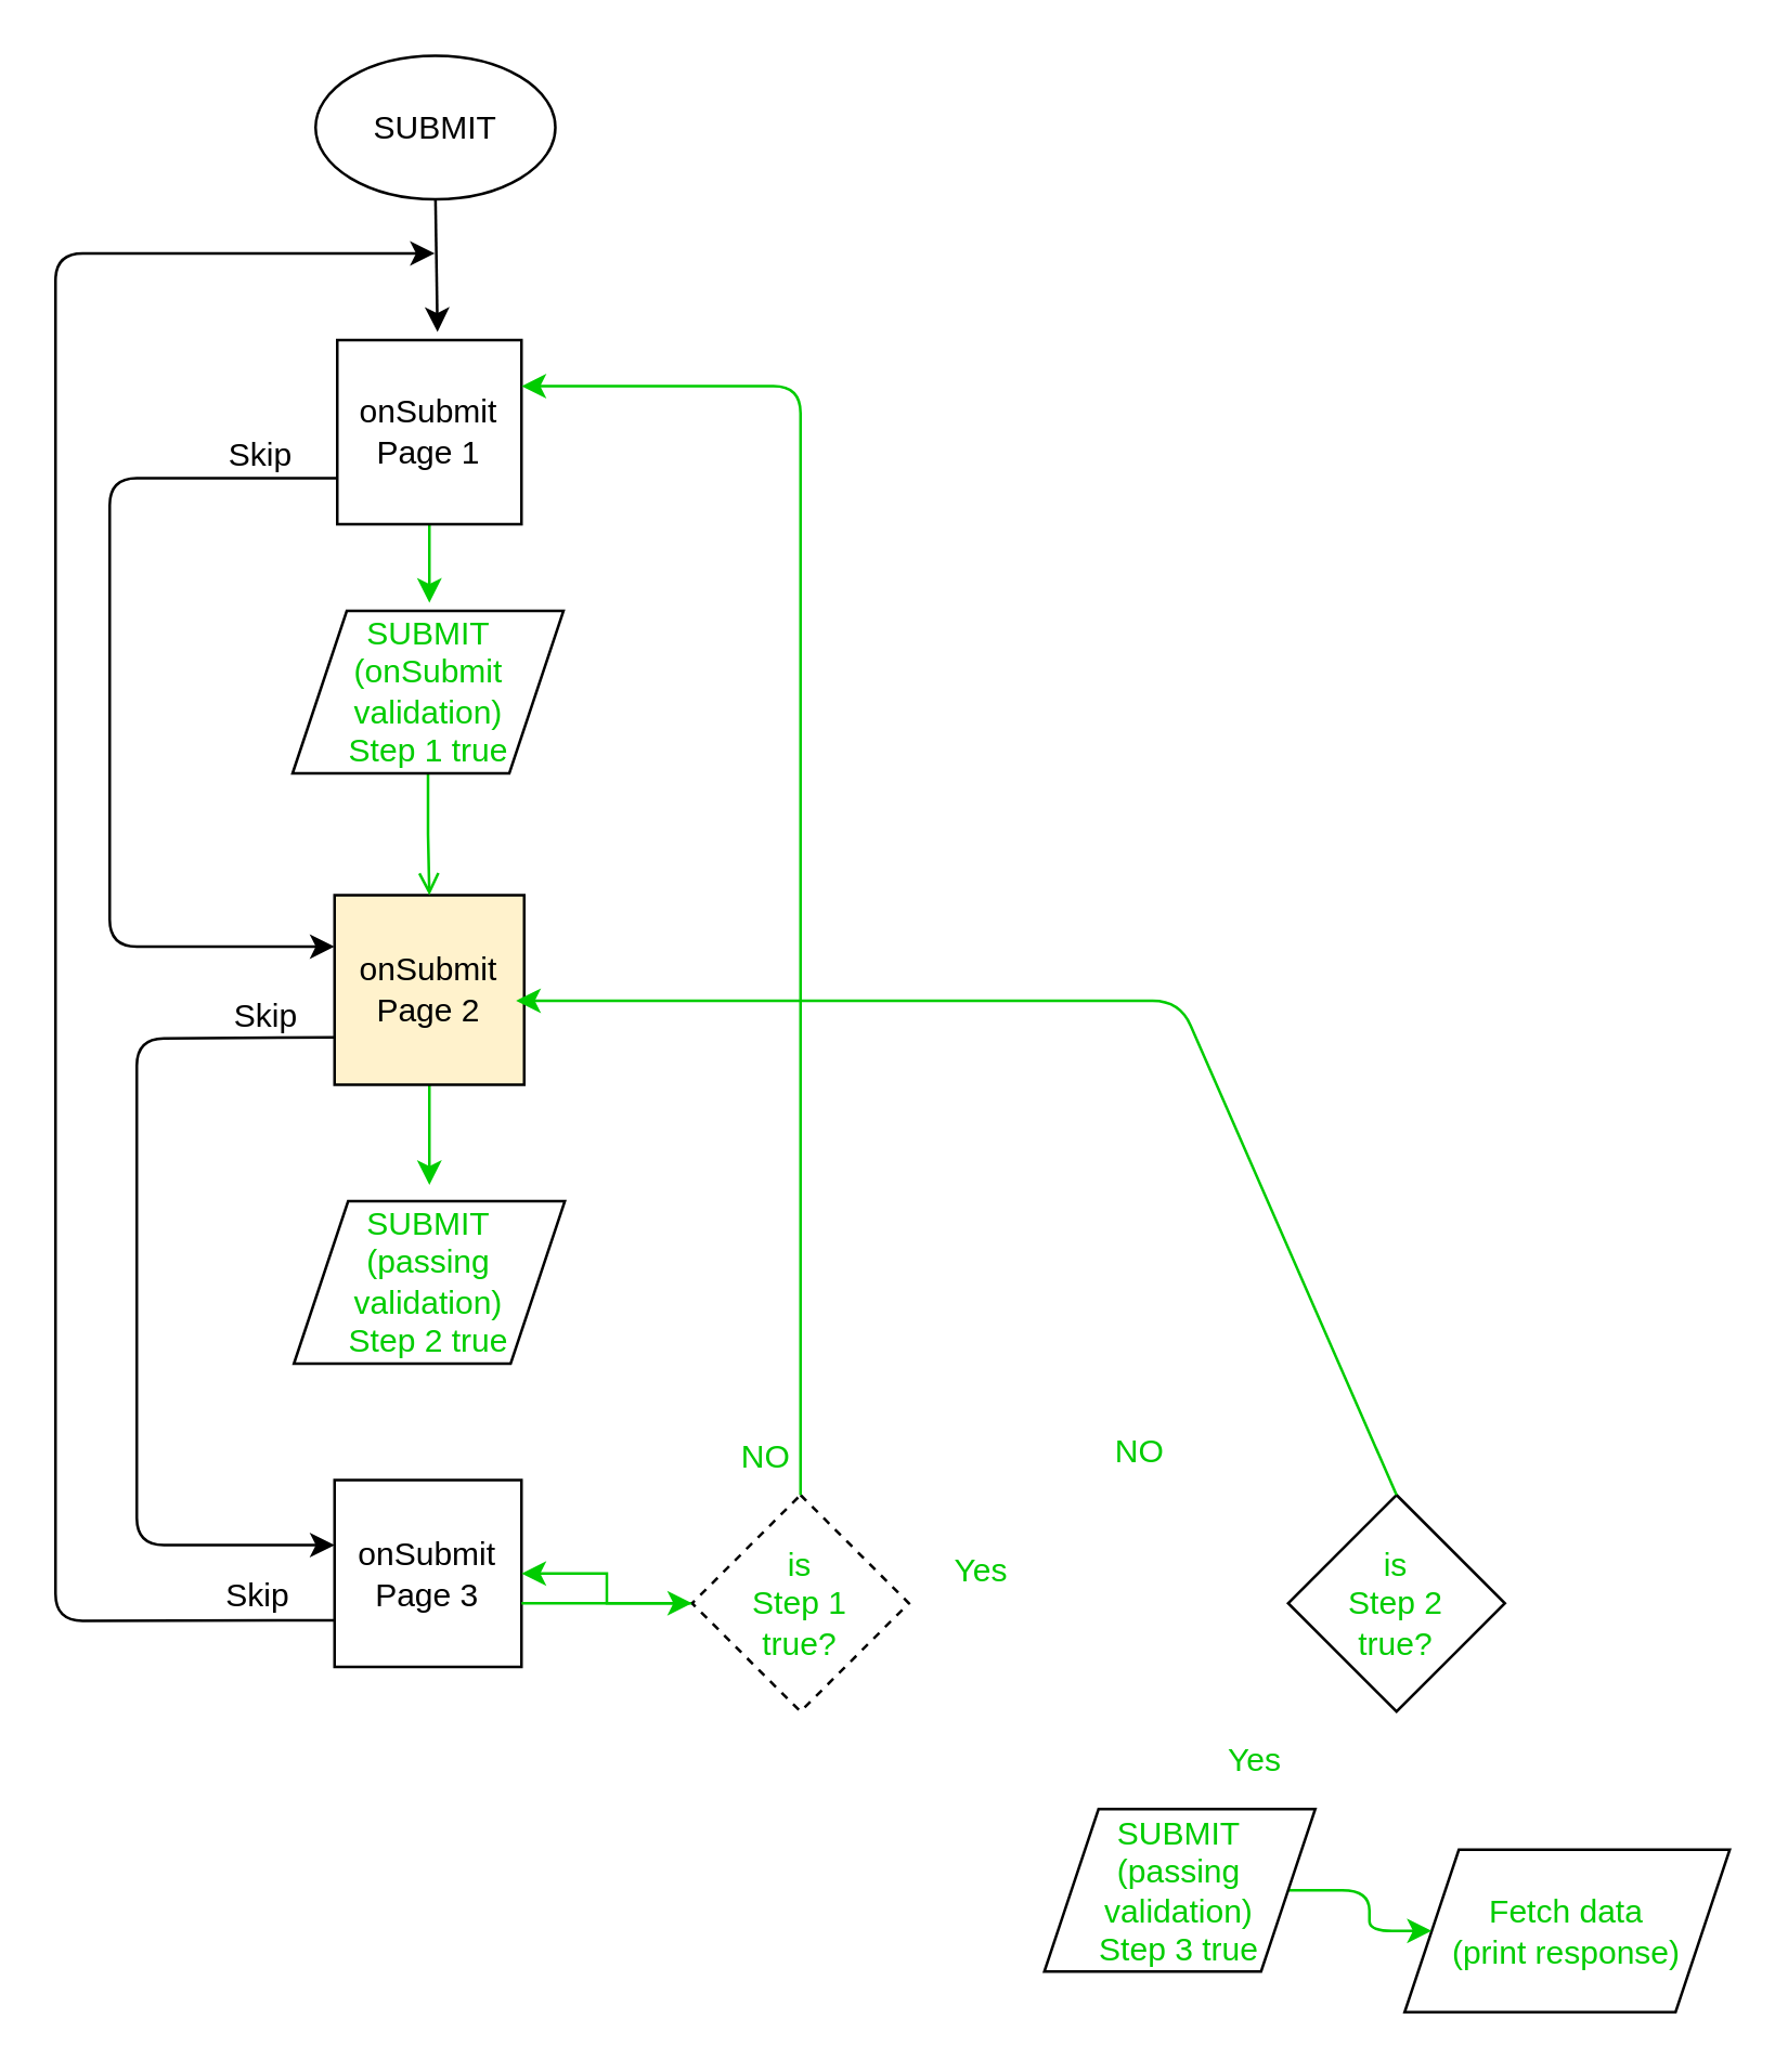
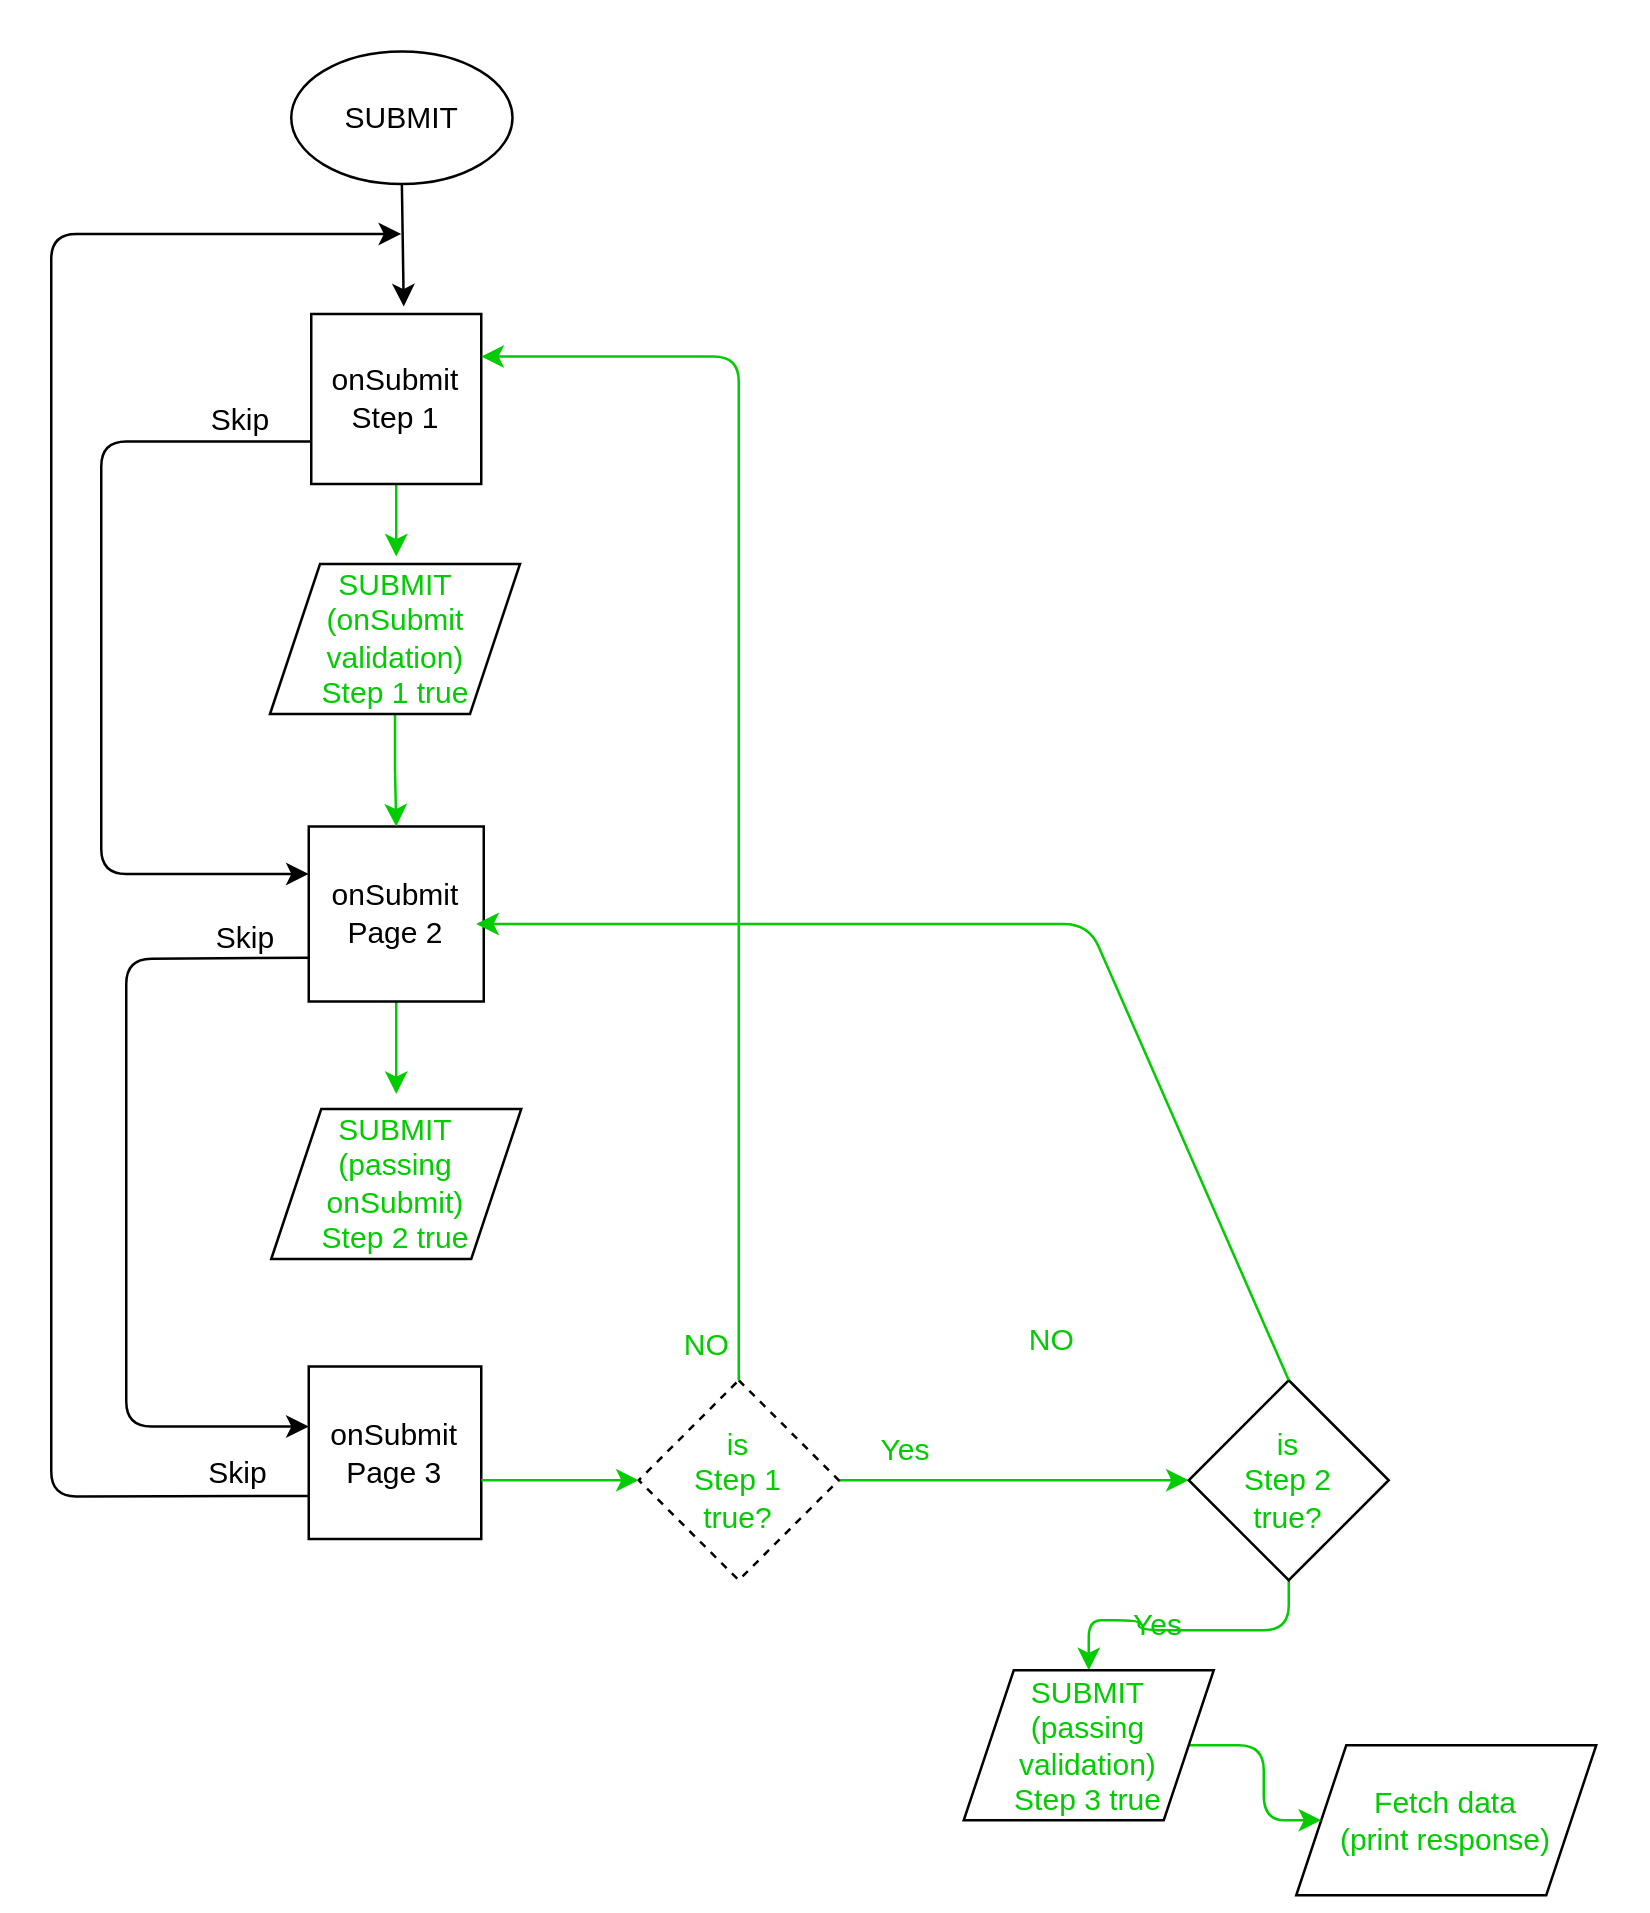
  <mxCell id="0" />
  <mxCell id="1" parent="0" />
  <mxCell id="2" value="" style="endArrow=classic;html=1;entryX=0;entryY=0.271;entryDx=0;entryDy=0;entryPerimeter=0;exitX=0;exitY=0.75;exitDx=0;exitDy=0;" parent="1" source="9" target="11" edge="1"><mxGeometry width="50" height="50" relative="1" as="geometry"><mxPoint x="105" y="200" as="sourcePoint" /><mxPoint x="102" y="407" as="targetPoint" /><Array as="points"><mxPoint x="40" y="176" /><mxPoint x="40" y="349" /></Array></mxGeometry></mxCell>
  <mxCell id="3" value="Skip" style="text;html=1;strokeColor=none;fillColor=none;align=center;verticalAlign=middle;whiteSpace=wrap;rounded=0;" parent="1" vertex="1"><mxGeometry x="76" y="158" width="40" height="20" as="geometry" /></mxCell>
  <mxCell id="4" value="" style="endArrow=classic;html=1;exitX=0;exitY=0.75;exitDx=0;exitDy=0;" parent="1" source="12" edge="1"><mxGeometry width="50" height="50" relative="1" as="geometry"><mxPoint x="170" y="673" as="sourcePoint" /><mxPoint x="160" y="93" as="targetPoint" /><Array as="points"><mxPoint x="20" y="598" /><mxPoint x="20" y="93" /></Array></mxGeometry></mxCell>
  <mxCell id="5" value="Skip" style="text;html=1;strokeColor=none;fillColor=none;align=center;verticalAlign=middle;whiteSpace=wrap;rounded=0;" parent="1" vertex="1"><mxGeometry x="75" y="579" width="40" height="20" as="geometry" /></mxCell>
  <mxCell id="6" value="SUBMIT" style="ellipse;whiteSpace=wrap;html=1;" parent="1" vertex="1"><mxGeometry x="116" y="20" width="88.5" height="53" as="geometry" /></mxCell>
  <mxCell id="7" value="" style="endArrow=classic;html=1;exitX=0.5;exitY=1;exitDx=0;exitDy=0;entryX=0.5;entryY=0;entryDx=0;entryDy=0;" parent="1" source="6" edge="1"><mxGeometry width="50" height="50" relative="1" as="geometry"><mxPoint x="351" y="440" as="sourcePoint" /><mxPoint x="161" y="122" as="targetPoint" /></mxGeometry></mxCell>
  <mxCell id="8" value="" style="edgeStyle=orthogonalEdgeStyle;rounded=0;orthogonalLoop=1;jettySize=auto;html=1;fontColor=#00CC00;strokeColor=#00CC00;" parent="1" source="9" edge="1"><mxGeometry relative="1" as="geometry"><mxPoint x="158" y="222" as="targetPoint" /></mxGeometry></mxCell>
- <mxCell id="9" value="onSubmit&lt;br&gt;Page 1" style="whiteSpace=wrap;html=1;aspect=fixed;" parent="1" vertex="1"><mxGeometry x="124" y="125" width="68" height="68" as="geometry" /></mxCell>
+ <mxCell id="9" value="onSubmit&lt;br&gt;Step 1" style="whiteSpace=wrap;html=1;aspect=fixed;" parent="1" vertex="1"><mxGeometry x="124" y="125" width="68" height="68" as="geometry" /></mxCell>
  <mxCell id="10" value="" style="edgeStyle=orthogonalEdgeStyle;rounded=0;orthogonalLoop=1;jettySize=auto;html=1;fontColor=#00CC00;strokeColor=#00CC00;" parent="1" source="11" edge="1"><mxGeometry relative="1" as="geometry"><mxPoint x="158" y="437" as="targetPoint" /></mxGeometry></mxCell>
- <mxCell id="11" value="onSubmit&lt;br&gt;Page 2" style="whiteSpace=wrap;html=1;aspect=fixed;fillColor=#fff2cc;" parent="1" vertex="1"><mxGeometry x="123" y="330" width="70" height="70" as="geometry" /></mxCell>
+ <mxCell id="11" value="onSubmit&lt;br&gt;Page 2" style="whiteSpace=wrap;html=1;aspect=fixed;" parent="1" vertex="1"><mxGeometry x="123" y="330" width="70" height="70" as="geometry" /></mxCell>
  <mxCell id="12" value="onSubmit&lt;br&gt;Page 3" style="whiteSpace=wrap;html=1;aspect=fixed;" parent="1" vertex="1"><mxGeometry x="123" y="546" width="69" height="69" as="geometry" /></mxCell>
  <mxCell id="13" value="" style="endArrow=classic;html=1;fontColor=#00CC00;exitX=0;exitY=0.75;exitDx=0;exitDy=0;entryX=0;entryY=0.348;entryDx=0;entryDy=0;entryPerimeter=0;" parent="1" source="11" target="12" edge="1"><mxGeometry width="50" height="50" relative="1" as="geometry"><mxPoint x="360" y="440" as="sourcePoint" /><mxPoint x="410" y="390" as="targetPoint" /><Array as="points"><mxPoint x="50" y="383" /><mxPoint x="50" y="570" /></Array></mxGeometry></mxCell>
  <mxCell id="14" value="Skip" style="text;html=1;strokeColor=none;fillColor=none;align=center;verticalAlign=middle;whiteSpace=wrap;rounded=0;" parent="1" vertex="1"><mxGeometry x="78" y="365" width="40" height="20" as="geometry" /></mxCell>
- <mxCell id="15" value="Fetch data&lt;br&gt;(print response)" style="shape=parallelogram;perimeter=parallelogramPerimeter;whiteSpace=wrap;html=1;fixedSize=1;fontColor=#00CC00;" parent="1" vertex="1"><mxGeometry x="518" y="682.5" width="120" height="60" as="geometry" /></mxCell>
- <mxCell id="16" value="" style="edgeStyle=orthogonalEdgeStyle;rounded=0;orthogonalLoop=1;jettySize=auto;html=1;fontColor=#00CC00;strokeColor=#00CC00;exitX=0.5;exitY=1;exitDx=0;exitDy=0;endArrow=open;" parent="1" source="28" target="11" edge="1"><mxGeometry relative="1" as="geometry"><mxPoint x="158" y="302" as="sourcePoint" /></mxGeometry></mxCell>
- <mxCell id="17" value="" style="edgeStyle=orthogonalEdgeStyle;rounded=0;orthogonalLoop=1;jettySize=auto;html=1;fontColor=#00CC00;strokeColor=#00CC00;" parent="1" source="18" target="12" edge="1"><mxGeometry relative="1" as="geometry" /></mxCell>
+ <mxCell id="15" value="Fetch data&lt;br&gt;(print response)" style="shape=parallelogram;perimeter=parallelogramPerimeter;whiteSpace=wrap;html=1;fixedSize=1;fontColor=#00CC00;" parent="1" vertex="1"><mxGeometry x="518" y="697.5" width="120" height="60" as="geometry" /></mxCell>
+ <mxCell id="16" value="" style="edgeStyle=orthogonalEdgeStyle;rounded=0;orthogonalLoop=1;jettySize=auto;html=1;fontColor=#00CC00;strokeColor=#00CC00;exitX=0.5;exitY=1;exitDx=0;exitDy=0;" parent="1" source="28" target="11" edge="1"><mxGeometry relative="1" as="geometry"><mxPoint x="158" y="302" as="sourcePoint" /></mxGeometry></mxCell>
+ <mxCell id="17" value="" style="edgeStyle=orthogonalEdgeStyle;rounded=0;orthogonalLoop=1;jettySize=auto;html=1;fontColor=#00CC00;strokeColor=#00CC00;" parent="1" source="18" target="23" edge="1"><mxGeometry relative="1" as="geometry" /></mxCell>
  <mxCell id="18" value="&lt;span&gt;is &lt;br&gt;Step 1&lt;br&gt;true?&lt;/span&gt;" style="rhombus;whiteSpace=wrap;html=1;fontColor=#00CC00;dashed=1;" parent="1" vertex="1"><mxGeometry x="255" y="551.5" width="80" height="80" as="geometry" /></mxCell>
  <mxCell id="19" value="" style="endArrow=classic;html=1;fontColor=#00CC00;strokeColor=#00CC00;exitX=1;exitY=0.5;exitDx=0;exitDy=0;entryX=0;entryY=0.5;entryDx=0;entryDy=0;" parent="1" target="18" edge="1"><mxGeometry width="50" height="50" relative="1" as="geometry"><mxPoint x="192" y="591.5" as="sourcePoint" /><mxPoint x="410" y="327" as="targetPoint" /></mxGeometry></mxCell>
  <mxCell id="20" value="" style="endArrow=classic;html=1;fontColor=#00CC00;strokeColor=#00CC00;exitX=0.5;exitY=0;exitDx=0;exitDy=0;entryX=1;entryY=0.25;entryDx=0;entryDy=0;" parent="1" source="18" target="9" edge="1"><mxGeometry width="50" height="50" relative="1" as="geometry"><mxPoint x="360" y="453" as="sourcePoint" /><mxPoint x="410" y="403" as="targetPoint" /><Array as="points"><mxPoint x="295" y="142" /></Array></mxGeometry></mxCell>
  <mxCell id="21" value="NO" style="text;html=1;align=center;verticalAlign=middle;whiteSpace=wrap;rounded=0;fontColor=#00CC00;" parent="1" vertex="1"><mxGeometry x="249.5" y="527.5" width="64.5" height="20" as="geometry" /></mxCell>
+ <mxCell id="22" value="" style="edgeStyle=orthogonalEdgeStyle;rounded=1;orthogonalLoop=1;jettySize=auto;html=1;strokeColor=#00CC00;fontColor=#00CC00;" edge="1" parent="1" source="23" target="31"><mxGeometry relative="1" as="geometry" /></mxCell>
  <mxCell id="23" value="&lt;span&gt;is &lt;br&gt;Step 2&lt;br&gt;true?&lt;/span&gt;" style="rhombus;whiteSpace=wrap;html=1;fontColor=#00CC00;" parent="1" vertex="1"><mxGeometry x="475" y="551.5" width="80" height="80" as="geometry" /></mxCell>
  <mxCell id="24" value="Yes" style="text;html=1;align=center;verticalAlign=middle;whiteSpace=wrap;rounded=0;fontColor=#00CC00;" parent="1" vertex="1"><mxGeometry x="335" y="570" width="53.5" height="20" as="geometry" /></mxCell>
  <mxCell id="25" value="" style="endArrow=classic;html=1;fontColor=#00CC00;strokeColor=#00CC00;exitX=0.5;exitY=0;exitDx=0;exitDy=0;entryX=0.957;entryY=0.557;entryDx=0;entryDy=0;entryPerimeter=0;" parent="1" source="23" target="11" edge="1"><mxGeometry width="50" height="50" relative="1" as="geometry"><mxPoint x="360" y="409" as="sourcePoint" /><mxPoint x="410" y="359" as="targetPoint" /><Array as="points"><mxPoint x="435" y="369" /></Array></mxGeometry></mxCell>
  <mxCell id="26" value="NO" style="text;html=1;align=center;verticalAlign=middle;whiteSpace=wrap;rounded=0;fontColor=#00CC00;" parent="1" vertex="1"><mxGeometry x="388" y="526" width="64.5" height="20" as="geometry" /></mxCell>
  <mxCell id="27" value="Yes" style="text;html=1;align=center;verticalAlign=middle;whiteSpace=wrap;rounded=0;fontColor=#00CC00;" parent="1" vertex="1"><mxGeometry x="435.5" y="640" width="53.5" height="20" as="geometry" /></mxCell>
  <mxCell id="28" value="&lt;div style=&quot;color: rgb(0 , 204 , 0)&quot;&gt;SUBMIT&lt;/div&gt;&lt;span style=&quot;color: rgb(0 , 204 , 0)&quot;&gt;(onSubmit validation)&lt;/span&gt;&lt;br style=&quot;color: rgb(0 , 204 , 0)&quot;&gt;&lt;div style=&quot;color: rgb(0 , 204 , 0)&quot;&gt;Step 1 true&lt;/div&gt;" style="shape=parallelogram;perimeter=parallelogramPerimeter;whiteSpace=wrap;html=1;fixedSize=1;" parent="1" vertex="1"><mxGeometry x="107.5" y="225" width="100" height="60" as="geometry" /></mxCell>
- <mxCell id="29" value="&lt;div style=&quot;color: rgb(0 , 204 , 0)&quot;&gt;SUBMIT&lt;/div&gt;&lt;span style=&quot;color: rgb(0 , 204 , 0)&quot;&gt;(passing validation)&lt;/span&gt;&lt;br style=&quot;color: rgb(0 , 204 , 0)&quot;&gt;&lt;div style=&quot;color: rgb(0 , 204 , 0)&quot;&gt;Step 2 true&lt;/div&gt;" style="shape=parallelogram;perimeter=parallelogramPerimeter;whiteSpace=wrap;html=1;fixedSize=1;" parent="1" vertex="1"><mxGeometry x="108" y="443" width="100" height="60" as="geometry" /></mxCell>
+ <mxCell id="29" value="&lt;div style=&quot;color: rgb(0 , 204 , 0)&quot;&gt;SUBMIT&lt;/div&gt;&lt;span style=&quot;color: rgb(0 , 204 , 0)&quot;&gt;(passing onSubmit)&lt;/span&gt;&lt;br style=&quot;color: rgb(0 , 204 , 0)&quot;&gt;&lt;div style=&quot;color: rgb(0 , 204 , 0)&quot;&gt;Step 2 true&lt;/div&gt;" style="shape=parallelogram;perimeter=parallelogramPerimeter;whiteSpace=wrap;html=1;fixedSize=1;" parent="1" vertex="1"><mxGeometry x="108" y="443" width="100" height="60" as="geometry" /></mxCell>
  <mxCell id="30" value="" style="edgeStyle=orthogonalEdgeStyle;rounded=1;orthogonalLoop=1;jettySize=auto;html=1;fontColor=#00CC00;strokeColor=#00CC00;" edge="1" parent="1" source="31" target="15"><mxGeometry relative="1" as="geometry" /></mxCell>
  <mxCell id="31" value="&lt;div style=&quot;color: rgb(0 , 204 , 0)&quot;&gt;SUBMIT&lt;/div&gt;&lt;span style=&quot;color: rgb(0 , 204 , 0)&quot;&gt;(passing validation)&lt;/span&gt;&lt;br style=&quot;color: rgb(0 , 204 , 0)&quot;&gt;&lt;div style=&quot;color: rgb(0 , 204 , 0)&quot;&gt;Step 3 true&lt;/div&gt;" style="shape=parallelogram;perimeter=parallelogramPerimeter;whiteSpace=wrap;html=1;fixedSize=1;" vertex="1" parent="1"><mxGeometry x="385" y="667.5" width="100" height="60" as="geometry" /></mxCell>
